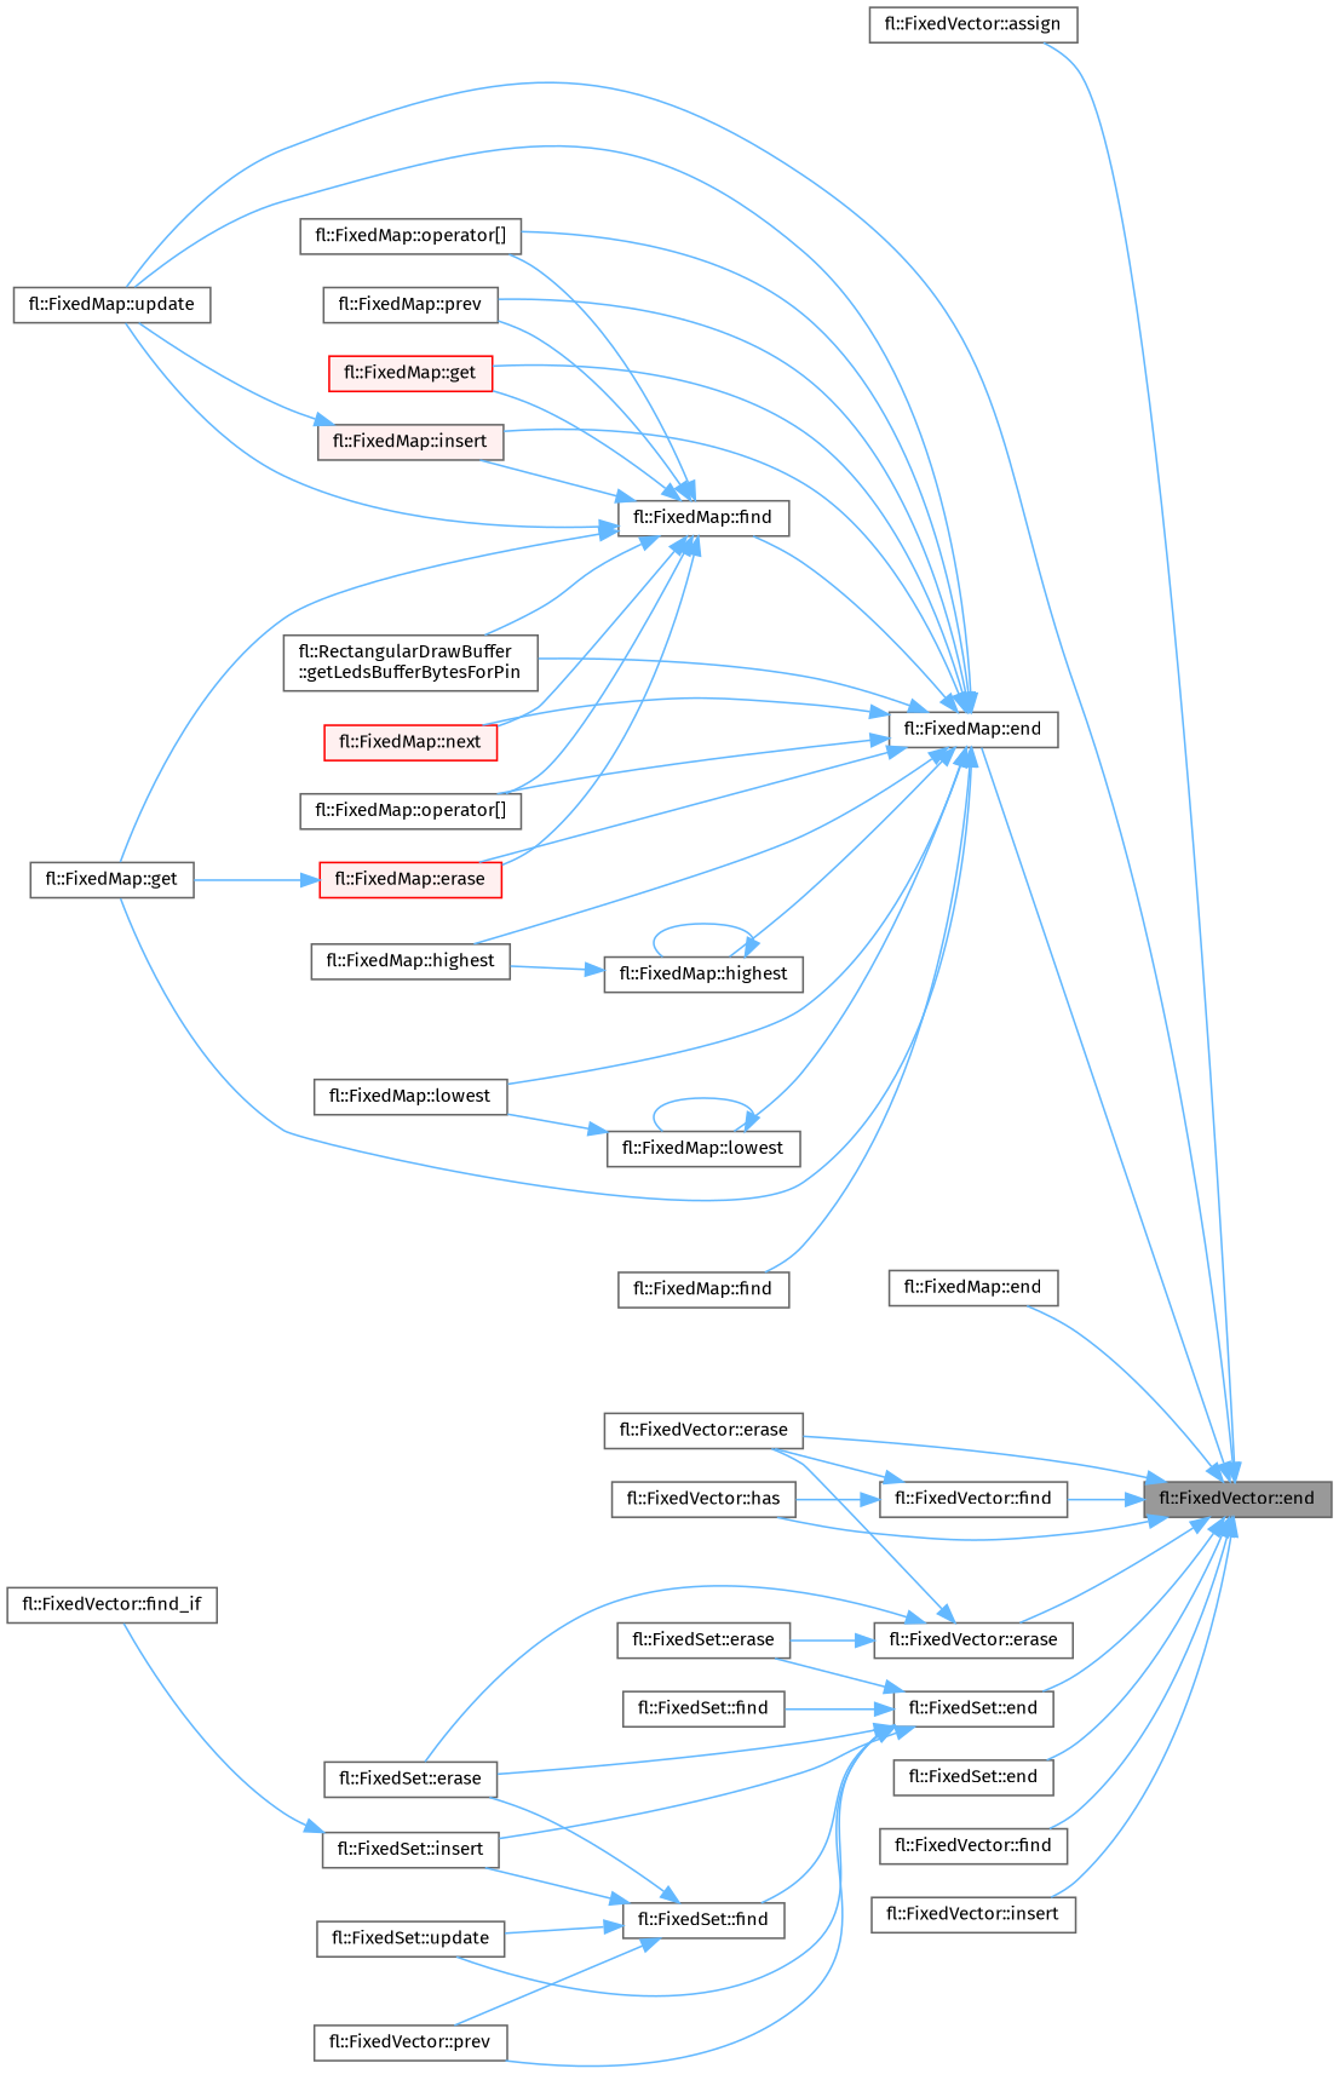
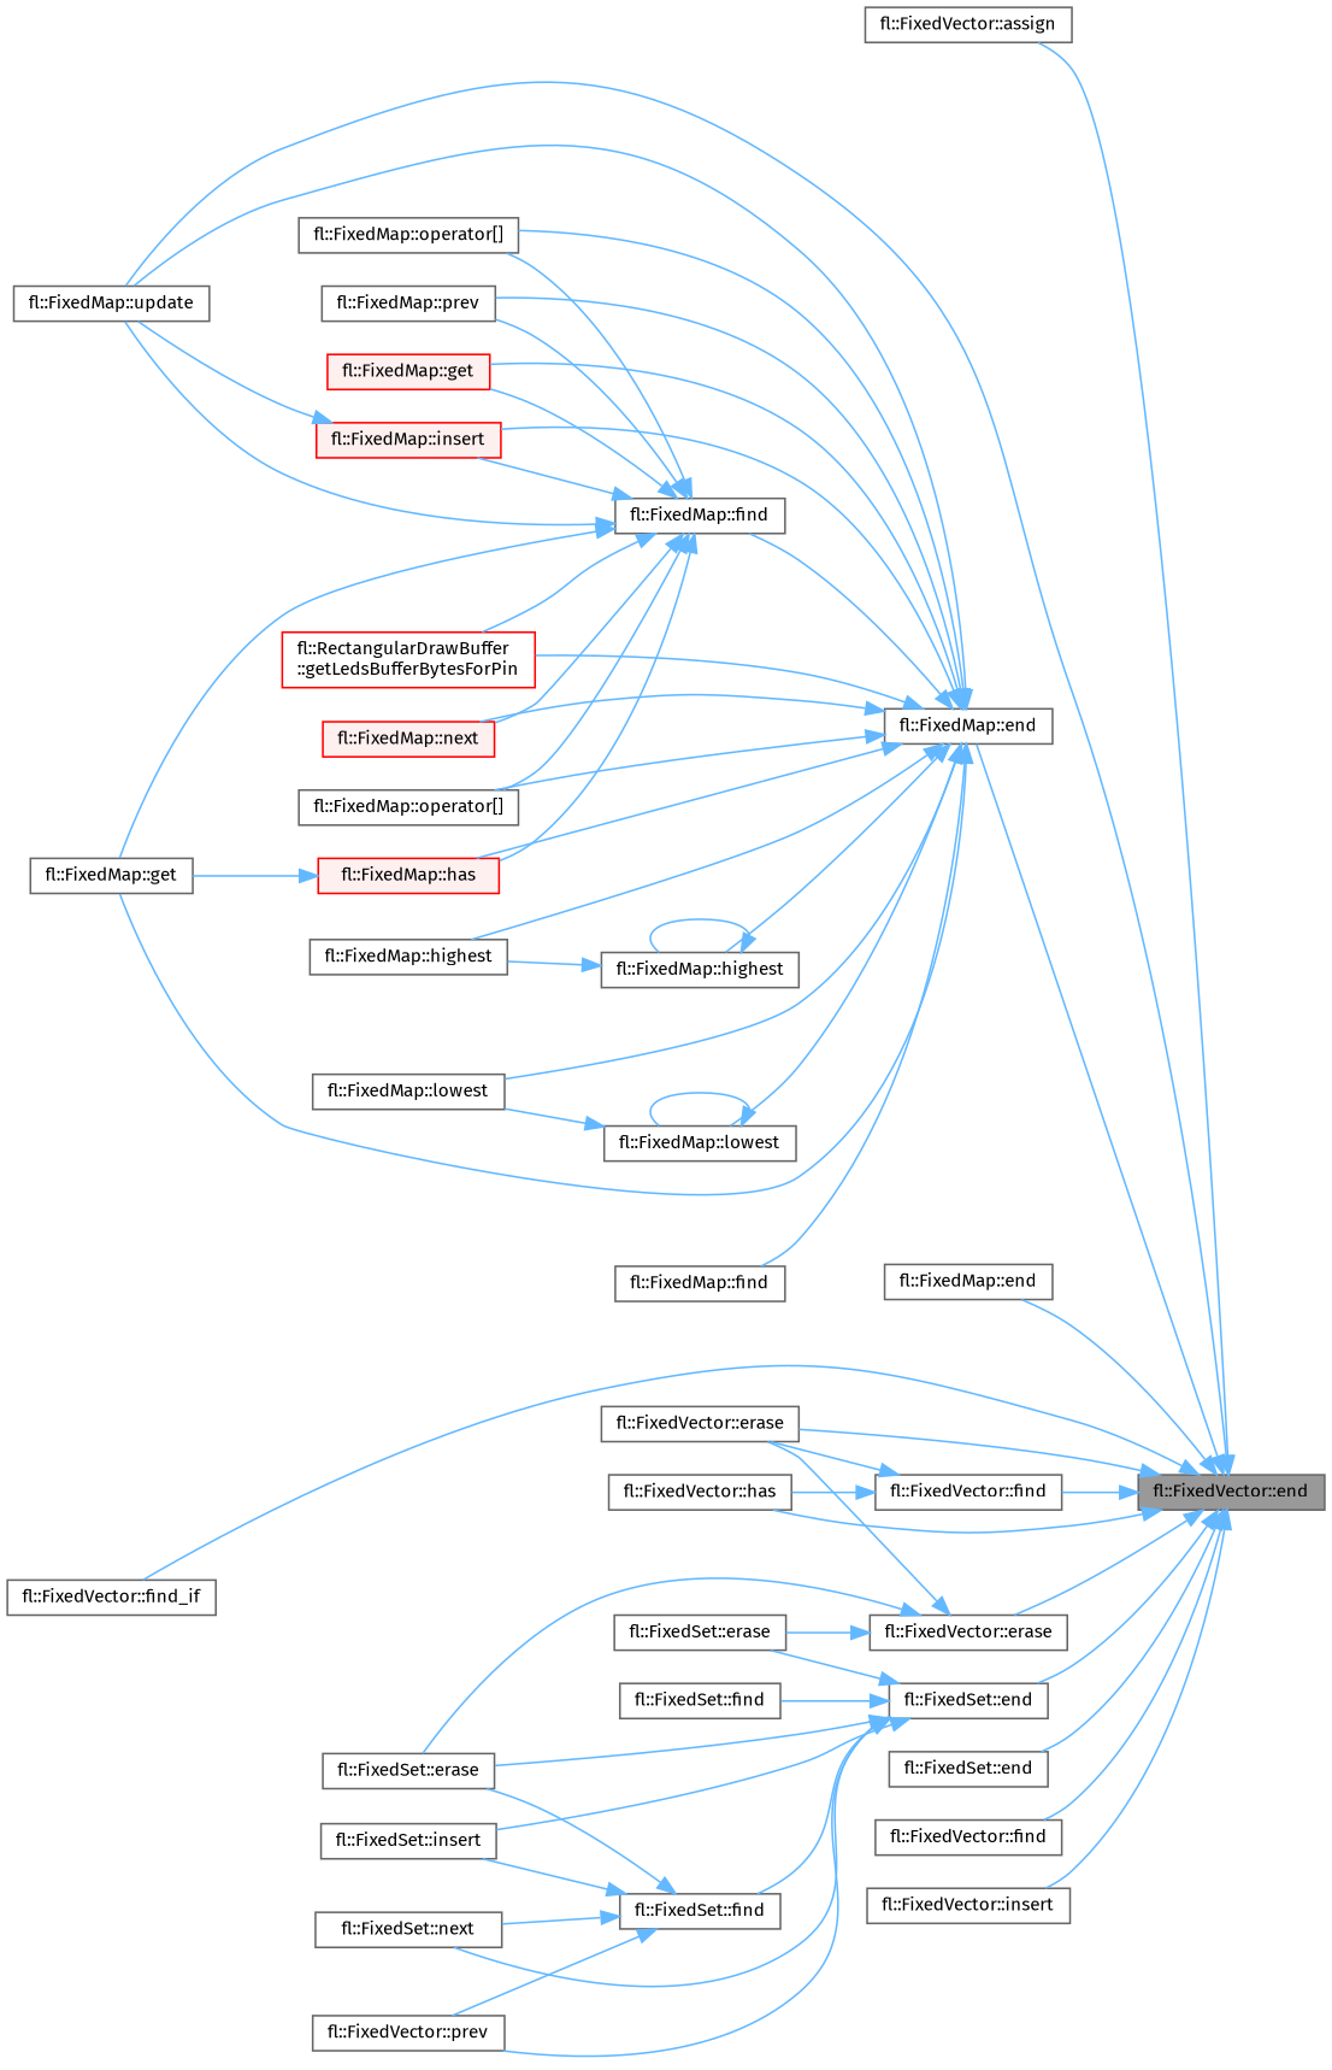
  digraph {
    fontname="Fira Sans"
    rankdir=RL
    node [color=grey40 fillcolor=white fontname="Fira Sans" fontsize=10 shape=box style=filled]
    edge [color=steelblue1 dir=back fontname="Fira Sans" fontsize=10 labelfontname=Helvetica labelfontsize=10 style=solid]
    n1 [color=gray40 fillcolor=grey60 fontcolor=black height=0.2 label="fl::FixedVector::end" width=0.4]
    n2 [height=0.2 label="fl::FixedVector::assign" width=0.4]
    n3 [height=0.2 label="fl::FixedMap::end" width=0.4]
    n4 [height=0.2 label="fl::FixedMap::end" width=0.4]
    n5 [height=0.2 label="fl::FixedSet::end" width=0.4]
    n6 [height=0.2 label="fl::FixedSet::end" width=0.4]
    n7 [height=0.2 label="fl::FixedVector::erase" width=0.4]
    n8 [height=0.2 label="fl::FixedVector::erase" width=0.4]
    n9 [height=0.2 label="fl::FixedVector::find" width=0.4]
    n10 [height=0.2 label="fl::FixedVector::has" width=0.4]
    n11 [height=0.2 label="fl::FixedVector::find" width=0.4]
    n12 [height=0.2 label="fl::FixedVector::find_if" width=0.4]
    n13 [height=0.2 label="fl::FixedVector::insert" width=0.4]
    n14 [height=0.2 label="fl::FixedMap::update" width=0.4]
-   n15 [fillcolor="#FFF0F0" height=0.2 label="fl::FixedMap::insert" width=0.4]
+   n15 [color=red fillcolor="#FFF0F0" height=0.2 label="fl::FixedMap::insert" width=0.4]
    n16 [height=0.2 label="fl::FixedMap::find" width=0.4]
    n17 [height=0.2 label="fl::FixedMap::get" width=0.4]
    n18 [color=red fillcolor="#FFF0F0" height=0.2 label="fl::FixedMap::get" width=0.4]
-   n19 [height=0.2 label="fl::RectangularDrawBuffer\l::getLedsBufferBytesForPin" width=0.4]
-   n20 [color=red fillcolor="#FFF0F0" height=0.2 label="fl::FixedMap::erase" width=0.4]
+   n19 [color=red height=0.2 label="fl::RectangularDrawBuffer\l::getLedsBufferBytesForPin" width=0.4]
+   n20 [color=red fillcolor="#FFF0F0" height=0.2 label="fl::FixedMap::has" width=0.4]
    n21 [color=red fillcolor="#FFF0F0" height=0.2 label="fl::FixedMap::next" width=0.4]
    n22 [height=0.2 label="fl::FixedMap::operator[]" width=0.4]
    n23 [height=0.2 label="fl::FixedMap::operator[]" width=0.4]
    n24 [height=0.2 label="fl::FixedMap::prev" width=0.4]
    n25 [height=0.2 label="fl::FixedMap::find" width=0.4]
    n26 [height=0.2 label="fl::FixedMap::highest" width=0.4]
    n27 [height=0.2 label="fl::FixedMap::highest" width=0.4]
    n28 [height=0.2 label="fl::FixedMap::lowest" width=0.4]
    n29 [height=0.2 label="fl::FixedMap::lowest" width=0.4]
    n30 [height=0.2 label="fl::FixedSet::erase" width=0.4]
    n31 [height=0.2 label="fl::FixedSet::erase" width=0.4]
    n32 [height=0.2 label="fl::FixedSet::find" width=0.4]
    n33 [height=0.2 label="fl::FixedSet::insert" width=0.4]
-   n34 [height=0.2 label="fl::FixedSet::update" width=0.4]
+   n34 [height=0.2 label="fl::FixedSet::next" width=0.4]
    n35 [height=0.2 label="fl::FixedVector::prev" width=0.4]
    n36 [height=0.2 label="fl::FixedSet::find" width=0.4]
    n1 -> n2
    n1 -> n3
    n1 -> n4
    n1 -> n5
    n1 -> n6
    n1 -> n7
    n1 -> n8
    n1 -> n9
    n1 -> n10
    n1 -> n11
-   n33 -> n12
+   n1 -> n12
    n1 -> n13
    n1 -> n14
    n3 -> n14
    n3 -> n15
    n3 -> n16
    n3 -> n17
    n3 -> n18
    n3 -> n19
    n3 -> n20
    n3 -> n21
    n3 -> n22
    n3 -> n23
    n3 -> n24
    n3 -> n25
    n3 -> n26
    n3 -> n27
    n3 -> n28
    n3 -> n29
    n5 -> n30
    n5 -> n31
    n5 -> n32
    n5 -> n33
    n5 -> n34
    n5 -> n35
    n5 -> n36
    n8 -> n7
    n8 -> n30
    n8 -> n31
    n9 -> n7
    n9 -> n10
    n15 -> n14
    n16 -> n14
    n16 -> n15
    n16 -> n17
    n16 -> n18
    n16 -> n19
    n16 -> n20
    n16 -> n21
    n16 -> n22
    n16 -> n23
    n16 -> n24
    n20 -> n17
    n26 -> n26
    n26 -> n27
    n28 -> n28
    n28 -> n29
    n32 -> n30
    n32 -> n33
    n32 -> n34
    n32 -> n35
  }
